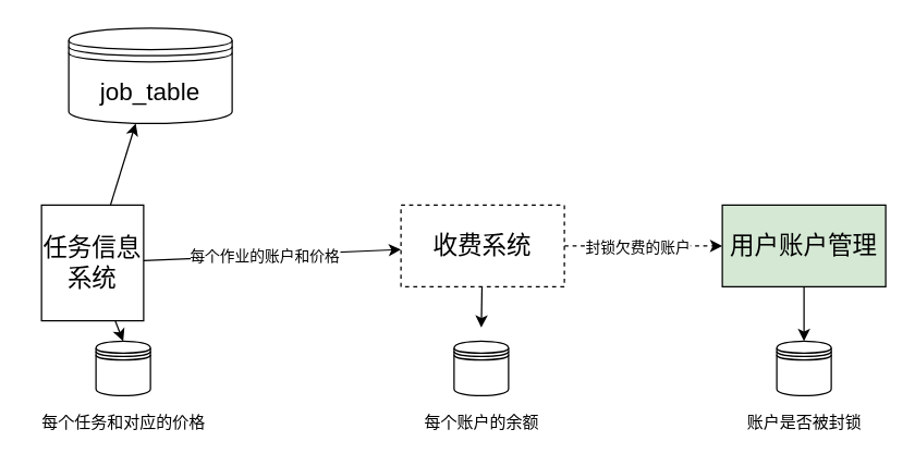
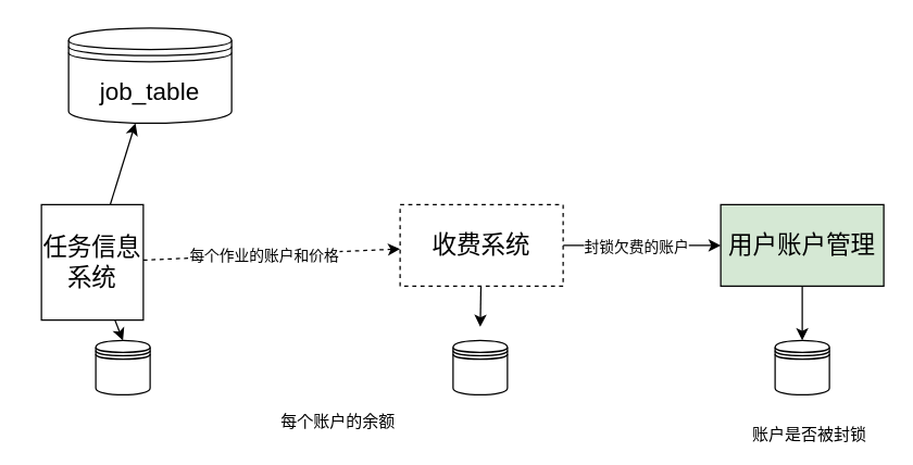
  <mxCell id="0" />
  <mxCell id="1" parent="0" />
- <mxCell id="2" style="edgeStyle=none;html=1;" edge="1" parent="1" source="6" target="10"><mxGeometry relative="1" as="geometry" /></mxCell>
+ <mxCell id="2" style="edgeStyle=none;html=1;dashed=1;" edge="1" parent="1" source="6" target="10"><mxGeometry relative="1" as="geometry" /></mxCell>
  <mxCell id="3" value="每个作业的账户和价格" style="edgeLabel;html=1;align=center;verticalAlign=middle;resizable=0;points=[];" vertex="1" connectable="0" parent="2"><mxGeometry x="-0.267" y="-1" relative="1" as="geometry"><mxPoint x="20" y="-1" as="offset" /></mxGeometry></mxCell>
  <mxCell id="4" style="edgeStyle=none;html=1;entryX=0.5;entryY=0;entryDx=0;entryDy=0;" edge="1" parent="1" source="6" target="13"><mxGeometry relative="1" as="geometry" /></mxCell>
  <mxCell id="5" style="edgeStyle=none;html=1;" edge="1" parent="1" source="6" target="19"><mxGeometry relative="1" as="geometry" /></mxCell>
  <mxCell id="6" value="任务信息系统" style="whiteSpace=wrap;html=1;fontSize=18;" vertex="1" parent="1"><mxGeometry x="30" y="150" width="75" height="85" as="geometry" /></mxCell>
  <mxCell id="7" style="edgeStyle=none;html=1;entryX=0.5;entryY=-0.25;entryDx=0;entryDy=0;entryPerimeter=0;" edge="1" parent="1" source="10" target="14"><mxGeometry relative="1" as="geometry" /></mxCell>
- <mxCell id="8" style="edgeStyle=none;html=1;entryX=0;entryY=0.5;entryDx=0;entryDy=0;dashed=1;" edge="1" parent="1" source="10" target="12"><mxGeometry relative="1" as="geometry" /></mxCell>
+ <mxCell id="8" style="edgeStyle=none;html=1;entryX=0;entryY=0.5;entryDx=0;entryDy=0;" edge="1" parent="1" source="10" target="12"><mxGeometry relative="1" as="geometry" /></mxCell>
  <mxCell id="9" value="封锁欠费的账户" style="edgeLabel;html=1;align=center;verticalAlign=middle;resizable=0;points=[];" vertex="1" connectable="0" parent="8"><mxGeometry x="-0.079" relative="1" as="geometry"><mxPoint as="offset" /></mxGeometry></mxCell>
  <mxCell id="10" value="&lt;font style=&quot;font-size: 18px&quot;&gt;收费系统&lt;/font&gt;" style="whiteSpace=wrap;html=1;dashed=1;" vertex="1" parent="1"><mxGeometry x="294" y="150" width="120" height="60" as="geometry" /></mxCell>
  <mxCell id="11" style="edgeStyle=none;html=1;entryX=0.5;entryY=0;entryDx=0;entryDy=0;" edge="1" parent="1" source="12" target="15"><mxGeometry relative="1" as="geometry" /></mxCell>
  <mxCell id="12" value="&lt;font style=&quot;font-size: 18px&quot;&gt;用户账户管理&lt;/font&gt;" style="whiteSpace=wrap;html=1;fillColor=#d5e8d4;" vertex="1" parent="1"><mxGeometry x="530" y="150" width="120" height="60" as="geometry" /></mxCell>
  <mxCell id="13" value="" style="shape=datastore;whiteSpace=wrap;html=1;fontSize=18;" vertex="1" parent="1"><mxGeometry x="70" y="250" width="40" height="40" as="geometry" /></mxCell>
  <mxCell id="14" value="" style="shape=datastore;whiteSpace=wrap;html=1;fontSize=18;" vertex="1" parent="1"><mxGeometry x="333" y="250" width="40" height="40" as="geometry" /></mxCell>
  <mxCell id="15" value="" style="shape=datastore;whiteSpace=wrap;html=1;fontSize=18;" vertex="1" parent="1"><mxGeometry x="570" y="250" width="40" height="40" as="geometry" /></mxCell>
- <mxCell id="16" value="每个任务和对应的价格" style="text;html=1;align=center;verticalAlign=middle;resizable=0;points=[];autosize=1;strokeColor=none;" vertex="1" parent="1"><mxGeometry x="20" y="300" width="140" height="20" as="geometry" /></mxCell>
- <mxCell id="17" value="每个账户的余额" style="text;html=1;align=center;verticalAlign=middle;resizable=0;points=[];autosize=1;strokeColor=none;" vertex="1" parent="1"><mxGeometry x="303" y="300" width="100" height="20" as="geometry" /></mxCell>
- <mxCell id="18" value="账户是否被封锁" style="text;html=1;align=center;verticalAlign=middle;resizable=0;points=[];autosize=1;strokeColor=none;" vertex="1" parent="1"><mxGeometry x="540" y="300" width="100" height="20" as="geometry" /></mxCell>
+ <mxCell id="17" value="每个账户的余额" style="text;html=1;align=center;verticalAlign=middle;resizable=0;points=[];autosize=1;strokeColor=none;" vertex="1" parent="1"><mxGeometry x="198" y="300" width="100" height="20" as="geometry" /></mxCell>
+ <mxCell id="18" value="账户是否被封锁" style="text;html=1;align=center;verticalAlign=middle;resizable=0;points=[];autosize=1;strokeColor=none;" vertex="1" parent="1"><mxGeometry x="545" y="310" width="100" height="20" as="geometry" /></mxCell>
  <mxCell id="19" value="job_table" style="shape=datastore;whiteSpace=wrap;html=1;fontSize=18;" vertex="1" parent="1"><mxGeometry x="50" y="20" width="120" height="70" as="geometry" /></mxCell>
